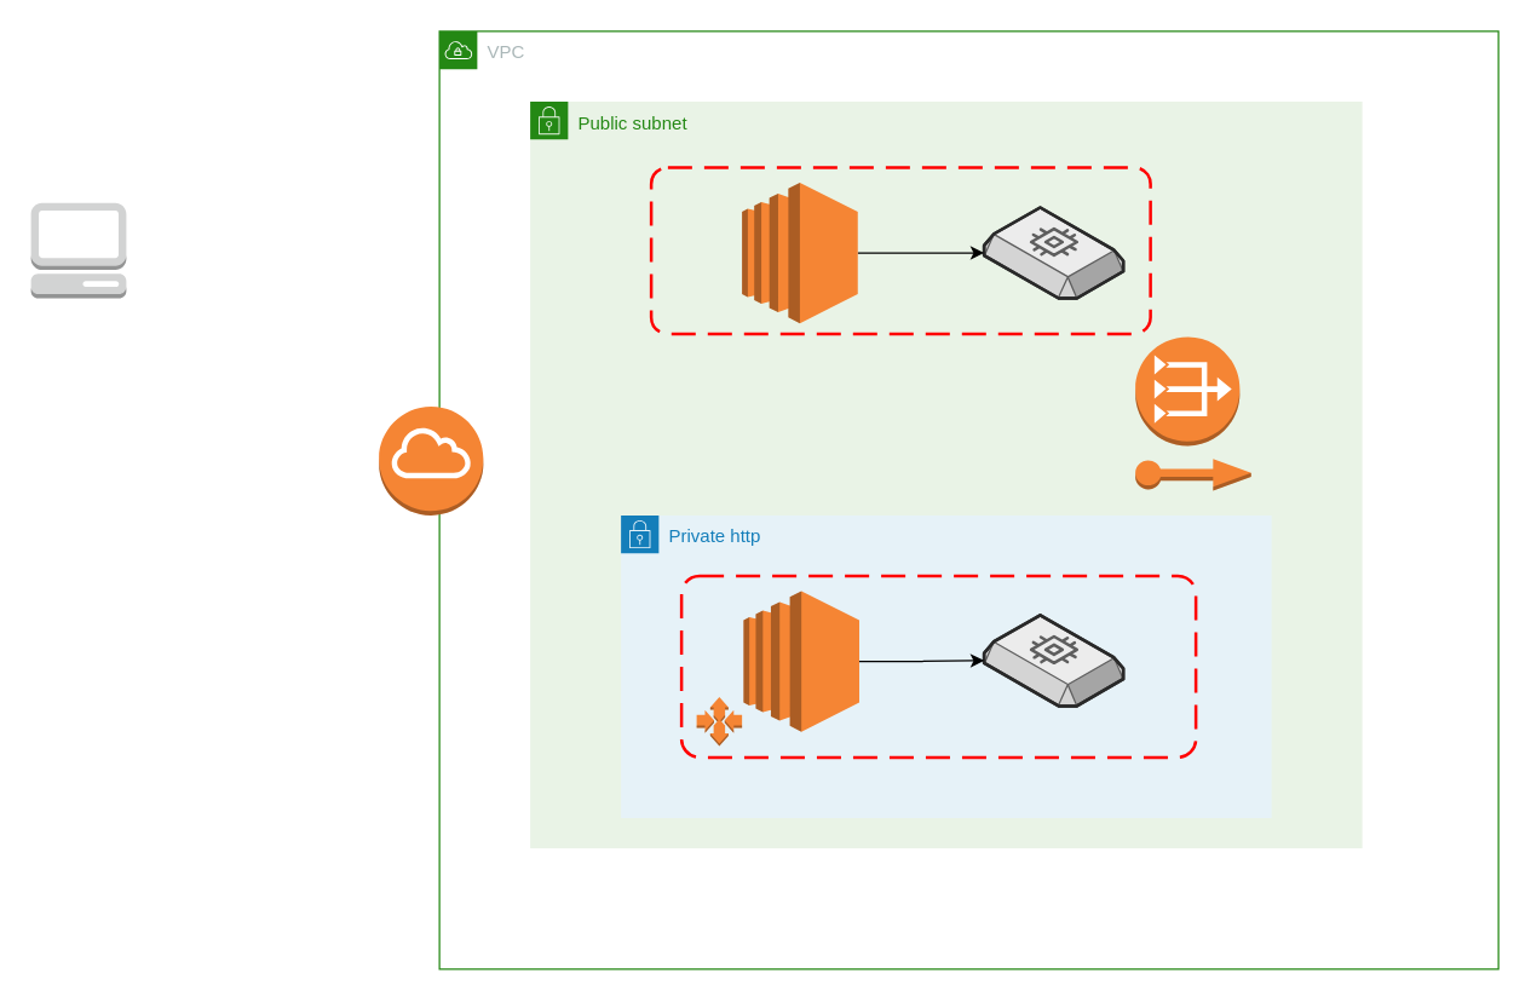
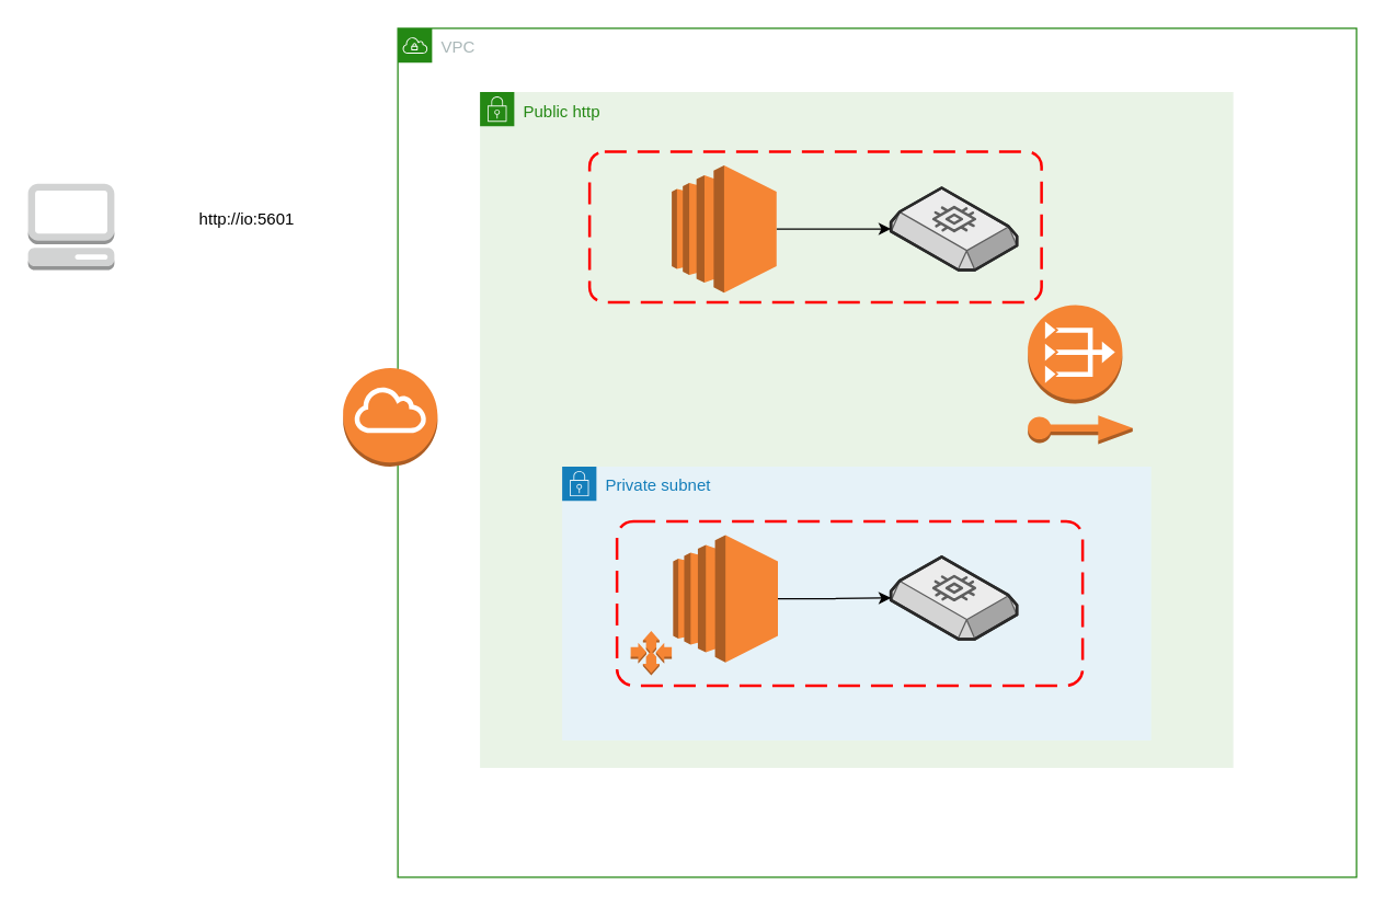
  <mxCell id="0" />
  <mxCell id="1" parent="0" />
- <mxCell id="2" value="Public subnet" style="points=[[0,0],[0.25,0],[0.5,0],[0.75,0],[1,0],[1,0.25],[1,0.5],[1,0.75],[1,1],[0.75,1],[0.5,1],[0.25,1],[0,1],[0,0.75],[0,0.5],[0,0.25]];outlineConnect=0;gradientColor=none;html=1;whiteSpace=wrap;fontSize=12;fontStyle=0;shape=mxgraph.aws4.group;grIcon=mxgraph.aws4.group_security_group;grStroke=0;strokeColor=#248814;fillColor=#E9F3E6;verticalAlign=top;align=left;spacingLeft=30;fontColor=#248814;dashed=0;" vertex="1" parent="1"><mxGeometry x="350" y="66.5" width="550" height="493.5" as="geometry" /></mxCell>
- <mxCell id="3" value="Private http" style="points=[[0,0],[0.25,0],[0.5,0],[0.75,0],[1,0],[1,0.25],[1,0.5],[1,0.75],[1,1],[0.75,1],[0.5,1],[0.25,1],[0,1],[0,0.75],[0,0.5],[0,0.25]];outlineConnect=0;gradientColor=none;html=1;whiteSpace=wrap;fontSize=12;fontStyle=0;shape=mxgraph.aws4.group;grIcon=mxgraph.aws4.group_security_group;grStroke=0;strokeColor=#147EBA;fillColor=#E6F2F8;verticalAlign=top;align=left;spacingLeft=30;fontColor=#147EBA;dashed=0;" vertex="1" parent="1"><mxGeometry x="410" y="340" width="430" height="200" as="geometry" /></mxCell>
+ <mxCell id="2" value="Public http" style="points=[[0,0],[0.25,0],[0.5,0],[0.75,0],[1,0],[1,0.25],[1,0.5],[1,0.75],[1,1],[0.75,1],[0.5,1],[0.25,1],[0,1],[0,0.75],[0,0.5],[0,0.25]];outlineConnect=0;gradientColor=none;html=1;whiteSpace=wrap;fontSize=12;fontStyle=0;shape=mxgraph.aws4.group;grIcon=mxgraph.aws4.group_security_group;grStroke=0;strokeColor=#248814;fillColor=#E9F3E6;verticalAlign=top;align=left;spacingLeft=30;fontColor=#248814;dashed=0;" vertex="1" parent="1"><mxGeometry x="350" y="66.5" width="550" height="493.5" as="geometry" /></mxCell>
+ <mxCell id="3" value="Private subnet" style="points=[[0,0],[0.25,0],[0.5,0],[0.75,0],[1,0],[1,0.25],[1,0.5],[1,0.75],[1,1],[0.75,1],[0.5,1],[0.25,1],[0,1],[0,0.75],[0,0.5],[0,0.25]];outlineConnect=0;gradientColor=none;html=1;whiteSpace=wrap;fontSize=12;fontStyle=0;shape=mxgraph.aws4.group;grIcon=mxgraph.aws4.group_security_group;grStroke=0;strokeColor=#147EBA;fillColor=#E6F2F8;verticalAlign=top;align=left;spacingLeft=30;fontColor=#147EBA;dashed=0;" vertex="1" parent="1"><mxGeometry x="410" y="340" width="430" height="200" as="geometry" /></mxCell>
  <mxCell id="4" value="VPC" style="points=[[0,0],[0.25,0],[0.5,0],[0.75,0],[1,0],[1,0.25],[1,0.5],[1,0.75],[1,1],[0.75,1],[0.5,1],[0.25,1],[0,1],[0,0.75],[0,0.5],[0,0.25]];outlineConnect=0;gradientColor=none;html=1;whiteSpace=wrap;fontSize=12;fontStyle=0;shape=mxgraph.aws4.group;grIcon=mxgraph.aws4.group_vpc;strokeColor=#248814;fillColor=none;verticalAlign=top;align=left;spacingLeft=30;fontColor=#AAB7B8;dashed=0;" vertex="1" parent="1"><mxGeometry x="290" y="20" width="700" height="620" as="geometry" /></mxCell>
  <mxCell id="5" value="" style="verticalLabelPosition=bottom;html=1;verticalAlign=top;strokeWidth=1;align=center;outlineConnect=0;dashed=0;outlineConnect=0;shape=mxgraph.aws3d.ebs2;fillColor=#ECECEC;strokeColor=#5E5E5E;aspect=fixed;" vertex="1" parent="1"><mxGeometry x="650" y="136.5" width="92" height="60" as="geometry" /></mxCell>
  <mxCell id="6" value="" style="verticalLabelPosition=bottom;html=1;verticalAlign=top;strokeWidth=1;align=center;outlineConnect=0;dashed=0;outlineConnect=0;shape=mxgraph.aws3d.ebs2;fillColor=#ECECEC;strokeColor=#5E5E5E;aspect=fixed;" vertex="1" parent="1"><mxGeometry x="650" y="406" width="92" height="60" as="geometry" /></mxCell>
  <mxCell id="7" value="" style="edgeStyle=orthogonalEdgeStyle;rounded=0;orthogonalLoop=1;jettySize=auto;html=1;" edge="1" parent="1" source="8" target="5"><mxGeometry relative="1" as="geometry" /></mxCell>
  <mxCell id="8" value="" style="outlineConnect=0;dashed=0;verticalLabelPosition=bottom;verticalAlign=top;align=center;html=1;shape=mxgraph.aws3.ec2;fillColor=#F58534;gradientColor=none;" vertex="1" parent="1"><mxGeometry x="490" y="120" width="76.5" height="93" as="geometry" /></mxCell>
  <mxCell id="9" value="" style="edgeStyle=orthogonalEdgeStyle;rounded=0;orthogonalLoop=1;jettySize=auto;html=1;" edge="1" parent="1" source="10" target="6"><mxGeometry relative="1" as="geometry" /></mxCell>
  <mxCell id="10" value="" style="outlineConnect=0;dashed=0;verticalLabelPosition=bottom;verticalAlign=top;align=center;html=1;shape=mxgraph.aws3.ec2;fillColor=#F58534;gradientColor=none;" vertex="1" parent="1"><mxGeometry x="491" y="390" width="76.5" height="93" as="geometry" /></mxCell>
  <mxCell id="11" value="" style="outlineConnect=0;dashed=0;verticalLabelPosition=bottom;verticalAlign=top;align=center;html=1;shape=mxgraph.aws3.elastic_ip;fillColor=#F58534;gradientColor=none;" vertex="1" parent="1"><mxGeometry x="750" y="302.75" width="76.5" height="21" as="geometry" /></mxCell>
  <mxCell id="12" value="" style="outlineConnect=0;dashed=0;verticalLabelPosition=bottom;verticalAlign=top;align=center;html=1;shape=mxgraph.aws3.vpc_nat_gateway;fillColor=#F58534;gradientColor=none;" vertex="1" parent="1"><mxGeometry x="750" y="222" width="69" height="72" as="geometry" /></mxCell>
  <mxCell id="13" value="" style="outlineConnect=0;dashed=0;verticalLabelPosition=bottom;verticalAlign=top;align=center;html=1;shape=mxgraph.aws3.internet_gateway;fillColor=#F58534;gradientColor=none;" vertex="1" parent="1"><mxGeometry x="250" y="268" width="69" height="72" as="geometry" /></mxCell>
  <mxCell id="14" value="" style="rounded=1;arcSize=10;dashed=1;strokeColor=#ff0000;fillColor=none;gradientColor=none;dashPattern=8 4;strokeWidth=2;" vertex="1" parent="1"><mxGeometry x="430" y="110" width="330" height="110" as="geometry" /></mxCell>
  <mxCell id="15" value="" style="rounded=1;arcSize=10;dashed=1;strokeColor=#ff0000;fillColor=none;gradientColor=none;dashPattern=8 4;strokeWidth=2;" vertex="1" parent="1"><mxGeometry x="450" y="380" width="340" height="120" as="geometry" /></mxCell>
  <mxCell id="16" value="" style="outlineConnect=0;dashed=0;verticalLabelPosition=bottom;verticalAlign=top;align=center;html=1;shape=mxgraph.aws3.management_console;fillColor=#D2D3D3;gradientColor=none;" vertex="1" parent="1"><mxGeometry x="20" y="133.5" width="63" height="63" as="geometry" /></mxCell>
  <mxCell id="17" value="" style="outlineConnect=0;dashed=0;verticalLabelPosition=bottom;verticalAlign=top;align=center;html=1;shape=mxgraph.aws3.auto_scaling;fillColor=#F58534;gradientColor=none;" vertex="1" parent="1"><mxGeometry x="460" y="460" width="30" height="32.5" as="geometry" /></mxCell>
+ <mxCell id="18" value="http://io:5601" style="text;html=1;strokeColor=none;fillColor=none;align=center;verticalAlign=middle;whiteSpace=wrap;rounded=0;" vertex="1" parent="1"><mxGeometry x="120" y="150" width="120" height="20" as="geometry" /></mxCell>
